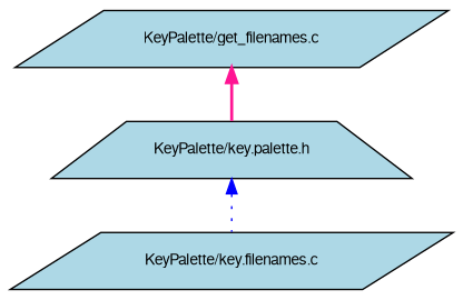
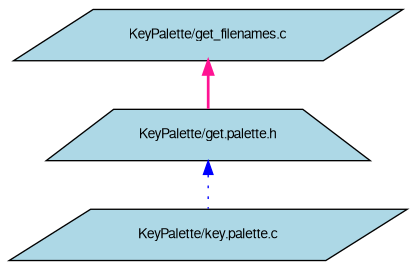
  digraph {
    node [color=black fillcolor=lightblue fontname=FreeSans fontsize=10 shape=parallelogram style=filled]
    edge [dir=back fontname=FreeSans fontsize=10 labelfontname=FreeSans labelfontsize=10]
-   n1 [fontcolor=black height=0.2 label="KeyPalette/key.palette.h" shape=trapezium width=0.4]
-   n2 [height=0.2 label="KeyPalette/key.filenames.c" width=0.4]
+   n1 [fontcolor=black height=0.2 label="KeyPalette/get.palette.h" shape=trapezium width=0.4]
+   n2 [height=0.2 label="KeyPalette/key.palette.c" width=0.4]
    n3 [height=0.2 label="KeyPalette/get_filenames.c" width=0.4]
    n1 -> n2 [color=blue style=dotted]
    n3 -> n1 [color=deeppink style=bold]
  }
